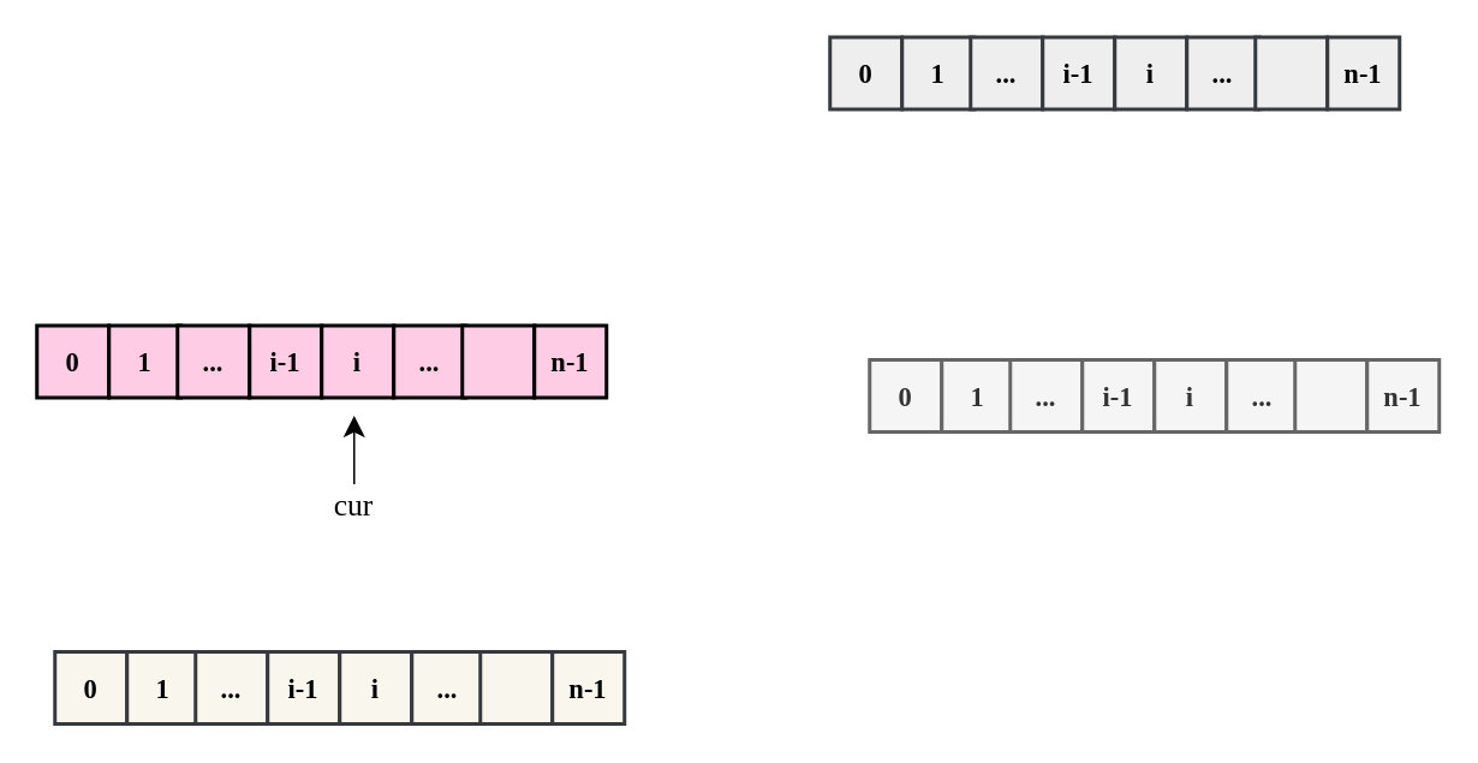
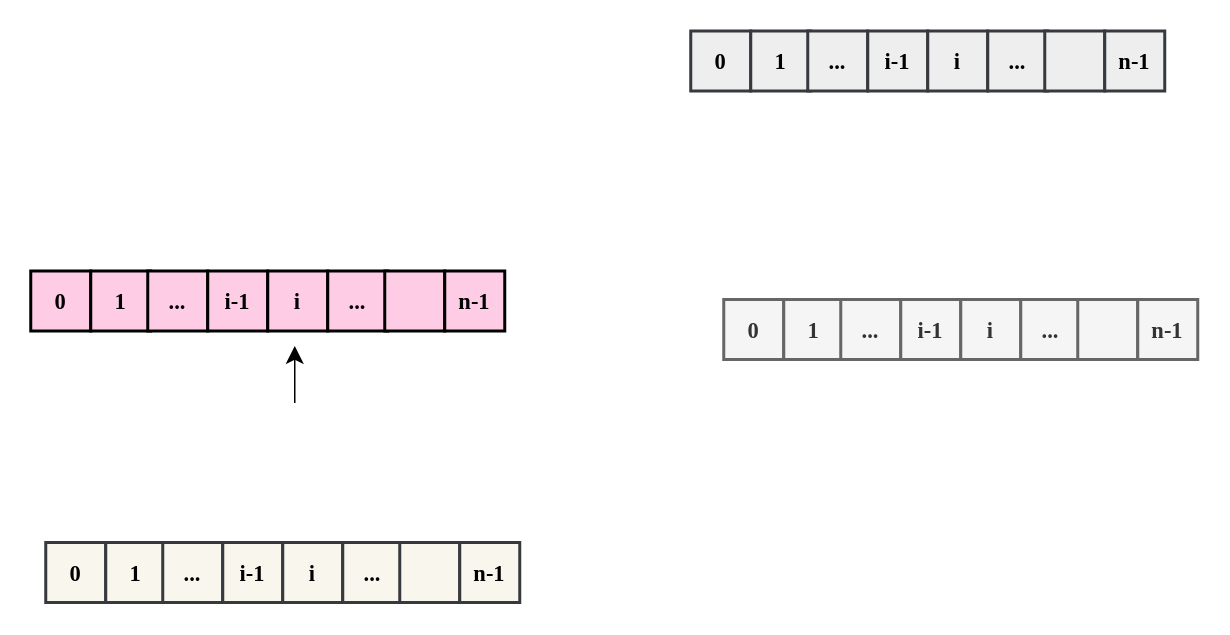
  <mxCell id="0" />
  <mxCell id="1" parent="0" />
  <mxCell id="2" value="" style="group" parent="1" vertex="1" connectable="0"><mxGeometry x="20" y="180" width="316" height="40" as="geometry" /></mxCell>
  <mxCell id="3" value="0" style="whiteSpace=wrap;html=1;aspect=fixed;fontStyle=1;strokeWidth=2;fillColor=#FFCCE6;fontFamily=Comic Sans MS;fontSize=15;" parent="2" vertex="1"><mxGeometry width="40" height="40" as="geometry" /></mxCell>
  <mxCell id="4" value="1" style="whiteSpace=wrap;html=1;aspect=fixed;fontStyle=1;strokeWidth=2;fillColor=#FFCCE6;fontFamily=Comic Sans MS;fontSize=15;" parent="2" vertex="1"><mxGeometry x="40" width="40" height="40" as="geometry" /></mxCell>
  <mxCell id="5" value="..." style="whiteSpace=wrap;html=1;aspect=fixed;fontStyle=1;strokeWidth=2;fillColor=#FFCCE6;fontFamily=Comic Sans MS;fontSize=15;" parent="2" vertex="1"><mxGeometry x="78" width="40" height="40" as="geometry" /></mxCell>
  <mxCell id="6" value="i-1" style="whiteSpace=wrap;html=1;aspect=fixed;fontStyle=1;strokeWidth=2;fillColor=#FFCCE6;fontFamily=Comic Sans MS;fontSize=15;" parent="2" vertex="1"><mxGeometry x="118" width="40" height="40" as="geometry" /></mxCell>
  <mxCell id="7" value="i" style="whiteSpace=wrap;html=1;aspect=fixed;fontStyle=1;strokeWidth=2;fillColor=#FFCCE6;fontFamily=Comic Sans MS;fontSize=15;" parent="2" vertex="1"><mxGeometry x="158" width="40" height="40" as="geometry" /></mxCell>
  <mxCell id="8" value="..." style="whiteSpace=wrap;html=1;aspect=fixed;fontStyle=1;strokeWidth=2;fillColor=#FFCCE6;fontFamily=Comic Sans MS;fontSize=15;" parent="2" vertex="1"><mxGeometry x="198" width="40" height="40" as="geometry" /></mxCell>
  <mxCell id="9" value="" style="whiteSpace=wrap;html=1;aspect=fixed;fontStyle=1;strokeWidth=2;fillColor=#FFCCE6;fontFamily=Comic Sans MS;fontSize=15;" parent="2" vertex="1"><mxGeometry x="236" width="40" height="40" as="geometry" /></mxCell>
  <mxCell id="10" value="n-1" style="whiteSpace=wrap;html=1;aspect=fixed;fontStyle=1;strokeWidth=2;fillColor=#FFCCE6;fontFamily=Comic Sans MS;fontSize=15;" parent="2" vertex="1"><mxGeometry x="276" width="40" height="40" as="geometry" /></mxCell>
  <mxCell id="11" value="" style="group;fontFamily=Comic Sans MS;fontSize=15;strokeWidth=2;fillColor=#FFFFFF;" parent="1" vertex="1" connectable="0"><mxGeometry x="176" y="230" width="40" height="61" as="geometry" /></mxCell>
  <mxCell id="12" value="" style="endArrow=classic;html=1;fontFamily=Comic Sans MS;fontSize=17;endSize=9;" parent="11" edge="1"><mxGeometry width="50" height="50" relative="1" as="geometry"><mxPoint x="20" y="38" as="sourcePoint" /><mxPoint x="20" as="targetPoint" /></mxGeometry></mxCell>
- <mxCell id="13" value="cur" style="text;html=1;strokeColor=none;fillColor=none;align=center;verticalAlign=middle;whiteSpace=wrap;rounded=0;fontFamily=Comic Sans MS;fontSize=17;" parent="11" vertex="1"><mxGeometry y="41" width="40" height="20" as="geometry" /></mxCell>
  <mxCell id="14" value="" style="group;fillColor=#f9f7ed;strokeColor=#36393d;" parent="1" vertex="1" connectable="0"><mxGeometry x="30" y="361" width="316" height="40" as="geometry" /></mxCell>
  <mxCell id="15" value="0" style="whiteSpace=wrap;html=1;aspect=fixed;fontStyle=1;strokeWidth=2;fillColor=#f9f7ed;fontFamily=Comic Sans MS;fontSize=15;strokeColor=#36393d;" parent="14" vertex="1"><mxGeometry width="40" height="40" as="geometry" /></mxCell>
  <mxCell id="16" value="1" style="whiteSpace=wrap;html=1;aspect=fixed;fontStyle=1;strokeWidth=2;fillColor=#f9f7ed;fontFamily=Comic Sans MS;fontSize=15;strokeColor=#36393d;" parent="14" vertex="1"><mxGeometry x="40" width="40" height="40" as="geometry" /></mxCell>
  <mxCell id="17" value="..." style="whiteSpace=wrap;html=1;aspect=fixed;fontStyle=1;strokeWidth=2;fillColor=#f9f7ed;fontFamily=Comic Sans MS;fontSize=15;strokeColor=#36393d;" parent="14" vertex="1"><mxGeometry x="78" width="40" height="40" as="geometry" /></mxCell>
  <mxCell id="18" value="i-1" style="whiteSpace=wrap;html=1;aspect=fixed;fontStyle=1;strokeWidth=2;fillColor=#f9f7ed;fontFamily=Comic Sans MS;fontSize=15;strokeColor=#36393d;" parent="14" vertex="1"><mxGeometry x="118" width="40" height="40" as="geometry" /></mxCell>
  <mxCell id="19" value="i" style="whiteSpace=wrap;html=1;aspect=fixed;fontStyle=1;strokeWidth=2;fillColor=#f9f7ed;fontFamily=Comic Sans MS;fontSize=15;strokeColor=#36393d;" parent="14" vertex="1"><mxGeometry x="158" width="40" height="40" as="geometry" /></mxCell>
  <mxCell id="20" value="..." style="whiteSpace=wrap;html=1;aspect=fixed;fontStyle=1;strokeWidth=2;fillColor=#f9f7ed;fontFamily=Comic Sans MS;fontSize=15;strokeColor=#36393d;" parent="14" vertex="1"><mxGeometry x="198" width="40" height="40" as="geometry" /></mxCell>
  <mxCell id="21" value="" style="whiteSpace=wrap;html=1;aspect=fixed;fontStyle=1;strokeWidth=2;fillColor=#f9f7ed;fontFamily=Comic Sans MS;fontSize=15;strokeColor=#36393d;" parent="14" vertex="1"><mxGeometry x="236" width="40" height="40" as="geometry" /></mxCell>
  <mxCell id="22" value="n-1" style="whiteSpace=wrap;html=1;aspect=fixed;fontStyle=1;strokeWidth=2;fillColor=#f9f7ed;fontFamily=Comic Sans MS;fontSize=15;strokeColor=#36393d;" parent="14" vertex="1"><mxGeometry x="276" width="40" height="40" as="geometry" /></mxCell>
  <mxCell id="23" value="" style="group;fillColor=#eeeeee;strokeColor=#36393d;" parent="1" vertex="1" connectable="0"><mxGeometry x="460" y="20" width="316" height="40" as="geometry" /></mxCell>
  <mxCell id="24" value="0" style="whiteSpace=wrap;html=1;aspect=fixed;fontStyle=1;strokeWidth=2;fillColor=#eeeeee;fontFamily=Comic Sans MS;fontSize=15;strokeColor=#36393d;" parent="23" vertex="1"><mxGeometry width="40" height="40" as="geometry" /></mxCell>
  <mxCell id="25" value="1" style="whiteSpace=wrap;html=1;aspect=fixed;fontStyle=1;strokeWidth=2;fillColor=#eeeeee;fontFamily=Comic Sans MS;fontSize=15;strokeColor=#36393d;" parent="23" vertex="1"><mxGeometry x="40" width="40" height="40" as="geometry" /></mxCell>
  <mxCell id="26" value="..." style="whiteSpace=wrap;html=1;aspect=fixed;fontStyle=1;strokeWidth=2;fillColor=#eeeeee;fontFamily=Comic Sans MS;fontSize=15;strokeColor=#36393d;" parent="23" vertex="1"><mxGeometry x="78" width="40" height="40" as="geometry" /></mxCell>
  <mxCell id="27" value="i-1" style="whiteSpace=wrap;html=1;aspect=fixed;fontStyle=1;strokeWidth=2;fillColor=#eeeeee;fontFamily=Comic Sans MS;fontSize=15;strokeColor=#36393d;" parent="23" vertex="1"><mxGeometry x="118" width="40" height="40" as="geometry" /></mxCell>
  <mxCell id="28" value="i" style="whiteSpace=wrap;html=1;aspect=fixed;fontStyle=1;strokeWidth=2;fillColor=#eeeeee;fontFamily=Comic Sans MS;fontSize=15;strokeColor=#36393d;" parent="23" vertex="1"><mxGeometry x="158" width="40" height="40" as="geometry" /></mxCell>
  <mxCell id="29" value="..." style="whiteSpace=wrap;html=1;aspect=fixed;fontStyle=1;strokeWidth=2;fillColor=#eeeeee;fontFamily=Comic Sans MS;fontSize=15;strokeColor=#36393d;" parent="23" vertex="1"><mxGeometry x="198" width="40" height="40" as="geometry" /></mxCell>
  <mxCell id="30" value="" style="whiteSpace=wrap;html=1;aspect=fixed;fontStyle=1;strokeWidth=2;fillColor=#eeeeee;fontFamily=Comic Sans MS;fontSize=15;strokeColor=#36393d;" parent="23" vertex="1"><mxGeometry x="236" width="40" height="40" as="geometry" /></mxCell>
  <mxCell id="31" value="n-1" style="whiteSpace=wrap;html=1;aspect=fixed;fontStyle=1;strokeWidth=2;fillColor=#eeeeee;fontFamily=Comic Sans MS;fontSize=15;strokeColor=#36393d;" parent="23" vertex="1"><mxGeometry x="276" width="40" height="40" as="geometry" /></mxCell>
  <mxCell id="32" value="" style="group;fillColor=#f5f5f5;strokeColor=#666666;fontColor=#333333;" parent="1" vertex="1" connectable="0"><mxGeometry x="482" y="199" width="316" height="40" as="geometry" /></mxCell>
  <mxCell id="33" value="0" style="whiteSpace=wrap;html=1;aspect=fixed;fontStyle=1;strokeWidth=2;fillColor=#f5f5f5;fontFamily=Comic Sans MS;fontSize=15;strokeColor=#666666;fontColor=#333333;" parent="32" vertex="1"><mxGeometry width="40" height="40" as="geometry" /></mxCell>
  <mxCell id="34" value="1" style="whiteSpace=wrap;html=1;aspect=fixed;fontStyle=1;strokeWidth=2;fillColor=#f5f5f5;fontFamily=Comic Sans MS;fontSize=15;strokeColor=#666666;fontColor=#333333;" parent="32" vertex="1"><mxGeometry x="40" width="40" height="40" as="geometry" /></mxCell>
  <mxCell id="35" value="..." style="whiteSpace=wrap;html=1;aspect=fixed;fontStyle=1;strokeWidth=2;fillColor=#f5f5f5;fontFamily=Comic Sans MS;fontSize=15;strokeColor=#666666;fontColor=#333333;" parent="32" vertex="1"><mxGeometry x="78" width="40" height="40" as="geometry" /></mxCell>
  <mxCell id="36" value="i-1" style="whiteSpace=wrap;html=1;aspect=fixed;fontStyle=1;strokeWidth=2;fillColor=#f5f5f5;fontFamily=Comic Sans MS;fontSize=15;strokeColor=#666666;fontColor=#333333;" parent="32" vertex="1"><mxGeometry x="118" width="40" height="40" as="geometry" /></mxCell>
  <mxCell id="37" value="i" style="whiteSpace=wrap;html=1;aspect=fixed;fontStyle=1;strokeWidth=2;fillColor=#f5f5f5;fontFamily=Comic Sans MS;fontSize=15;strokeColor=#666666;fontColor=#333333;" parent="32" vertex="1"><mxGeometry x="158" width="40" height="40" as="geometry" /></mxCell>
  <mxCell id="38" value="..." style="whiteSpace=wrap;html=1;aspect=fixed;fontStyle=1;strokeWidth=2;fillColor=#f5f5f5;fontFamily=Comic Sans MS;fontSize=15;strokeColor=#666666;fontColor=#333333;" parent="32" vertex="1"><mxGeometry x="198" width="40" height="40" as="geometry" /></mxCell>
  <mxCell id="39" value="" style="whiteSpace=wrap;html=1;aspect=fixed;fontStyle=1;strokeWidth=2;fillColor=#f5f5f5;fontFamily=Comic Sans MS;fontSize=15;strokeColor=#666666;fontColor=#333333;" parent="32" vertex="1"><mxGeometry x="236" width="40" height="40" as="geometry" /></mxCell>
  <mxCell id="40" value="n-1" style="whiteSpace=wrap;html=1;aspect=fixed;fontStyle=1;strokeWidth=2;fillColor=#f5f5f5;fontFamily=Comic Sans MS;fontSize=15;strokeColor=#666666;fontColor=#333333;" parent="32" vertex="1"><mxGeometry x="276" width="40" height="40" as="geometry" /></mxCell>
